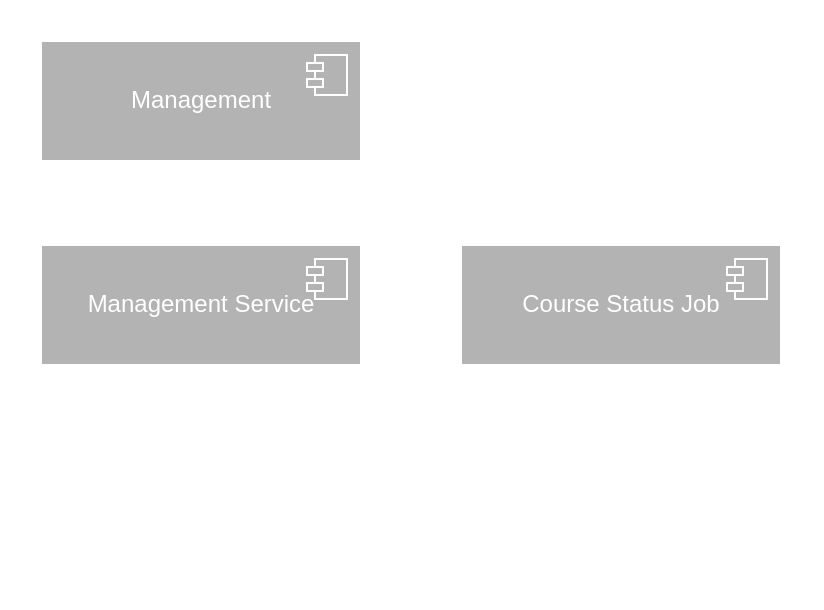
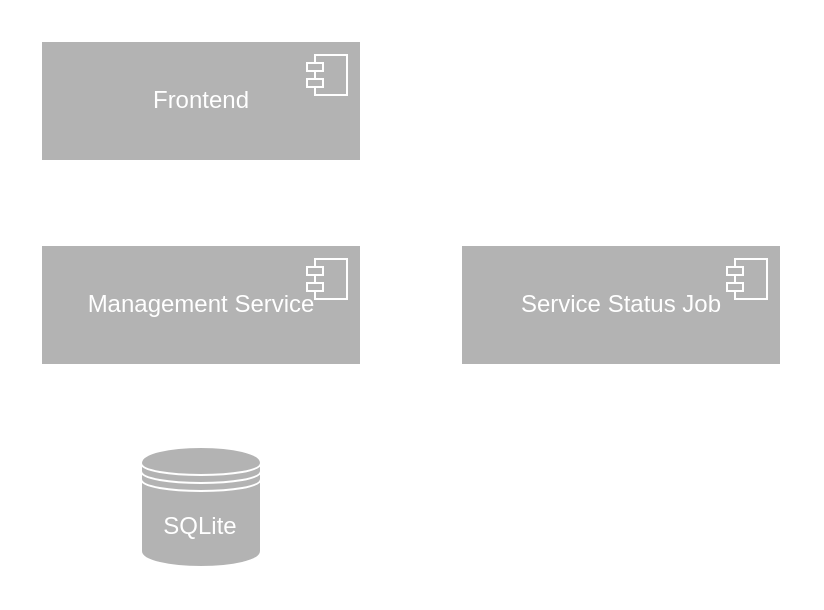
  <mxCell id="0" />
  <mxCell id="1" parent="0" />
  <mxCell id="2" style="edgeStyle=none;html=1;exitX=1;exitY=0.5;exitDx=0;exitDy=0;entryX=0;entryY=0.5;entryDx=0;entryDy=0;strokeColor=#FFFFFF;fontColor=#FFFFFF;" edge="1" parent="1" source="3" target="9"><mxGeometry relative="1" as="geometry" /></mxCell>
  <mxCell id="3" value="Management Service" style="html=1;dropTarget=0;fillColor=#B3B3B3;fontColor=#FFFFFF;strokeColor=#FFFFFF;" vertex="1" parent="1"><mxGeometry x="20" y="122" width="160" height="60" as="geometry" /></mxCell>
  <mxCell id="4" value="" style="shape=module;jettyWidth=8;jettyHeight=4;fillColor=#B3B3B3;strokeColor=#FFFFFF;" vertex="1" parent="3"><mxGeometry x="1" width="20" height="20" relative="1" as="geometry"><mxPoint x="-27" y="7" as="offset" /></mxGeometry></mxCell>
+ <mxCell id="5" value="SQLite" style="shape=datastore;whiteSpace=wrap;html=1;strokeColor=#FFFFFF;fontColor=#FFFFFF;fillColor=#B3B3B3;" vertex="1" parent="1"><mxGeometry x="70" y="223" width="60" height="60" as="geometry" /></mxCell>
  <mxCell id="6" style="edgeStyle=none;html=1;exitX=0.5;exitY=1;exitDx=0;exitDy=0;entryX=0.5;entryY=0;entryDx=0;entryDy=0;fontColor=#FFFFFF;strokeColor=#FFFFFF;" edge="1" parent="1" source="7" target="3"><mxGeometry relative="1" as="geometry" /></mxCell>
- <mxCell id="7" value="Management" style="html=1;dropTarget=0;fillColor=#B3B3B3;fontColor=#FFFFFF;strokeColor=#FFFFFF;" vertex="1" parent="1"><mxGeometry x="20" y="20" width="160" height="60" as="geometry" /></mxCell>
+ <mxCell id="7" value="Frontend" style="html=1;dropTarget=0;fillColor=#B3B3B3;fontColor=#FFFFFF;strokeColor=#FFFFFF;" vertex="1" parent="1"><mxGeometry x="20" y="20" width="160" height="60" as="geometry" /></mxCell>
  <mxCell id="8" value="" style="shape=module;jettyWidth=8;jettyHeight=4;fillColor=#B3B3B3;strokeColor=#FFFFFF;" vertex="1" parent="7"><mxGeometry x="1" width="20" height="20" relative="1" as="geometry"><mxPoint x="-27" y="7" as="offset" /></mxGeometry></mxCell>
- <mxCell id="9" value="Course Status Job" style="html=1;dropTarget=0;fillColor=#B3B3B3;fontColor=#FFFFFF;strokeColor=#FFFFFF;" vertex="1" parent="1"><mxGeometry x="230" y="122" width="160" height="60" as="geometry" /></mxCell>
+ <mxCell id="9" value="Service Status Job" style="html=1;dropTarget=0;fillColor=#B3B3B3;fontColor=#FFFFFF;strokeColor=#FFFFFF;" vertex="1" parent="1"><mxGeometry x="230" y="122" width="160" height="60" as="geometry" /></mxCell>
  <mxCell id="10" value="" style="shape=module;jettyWidth=8;jettyHeight=4;fillColor=#B3B3B3;strokeColor=#FFFFFF;" vertex="1" parent="9"><mxGeometry x="1" width="20" height="20" relative="1" as="geometry"><mxPoint x="-27" y="7" as="offset" /></mxGeometry></mxCell>
